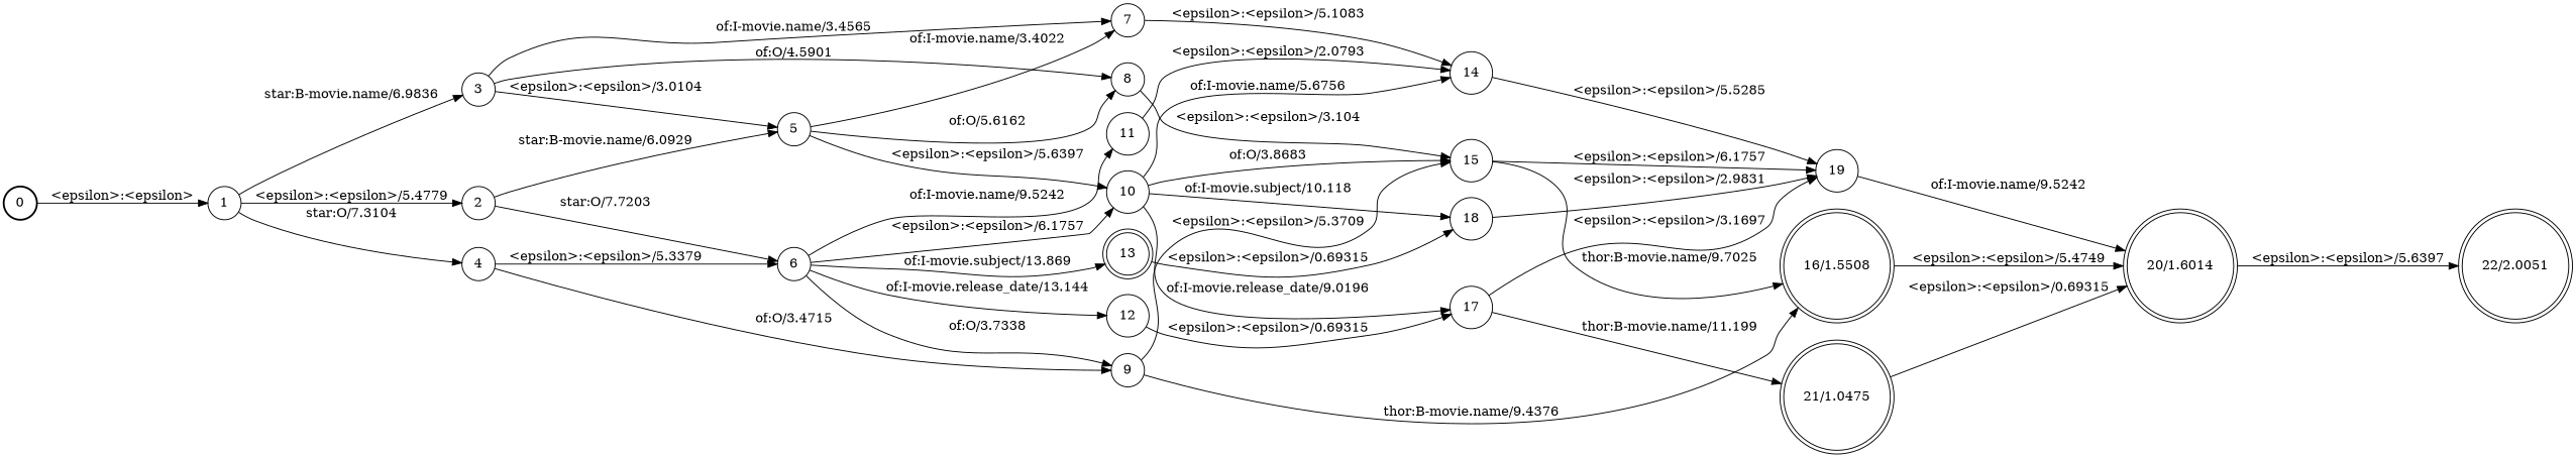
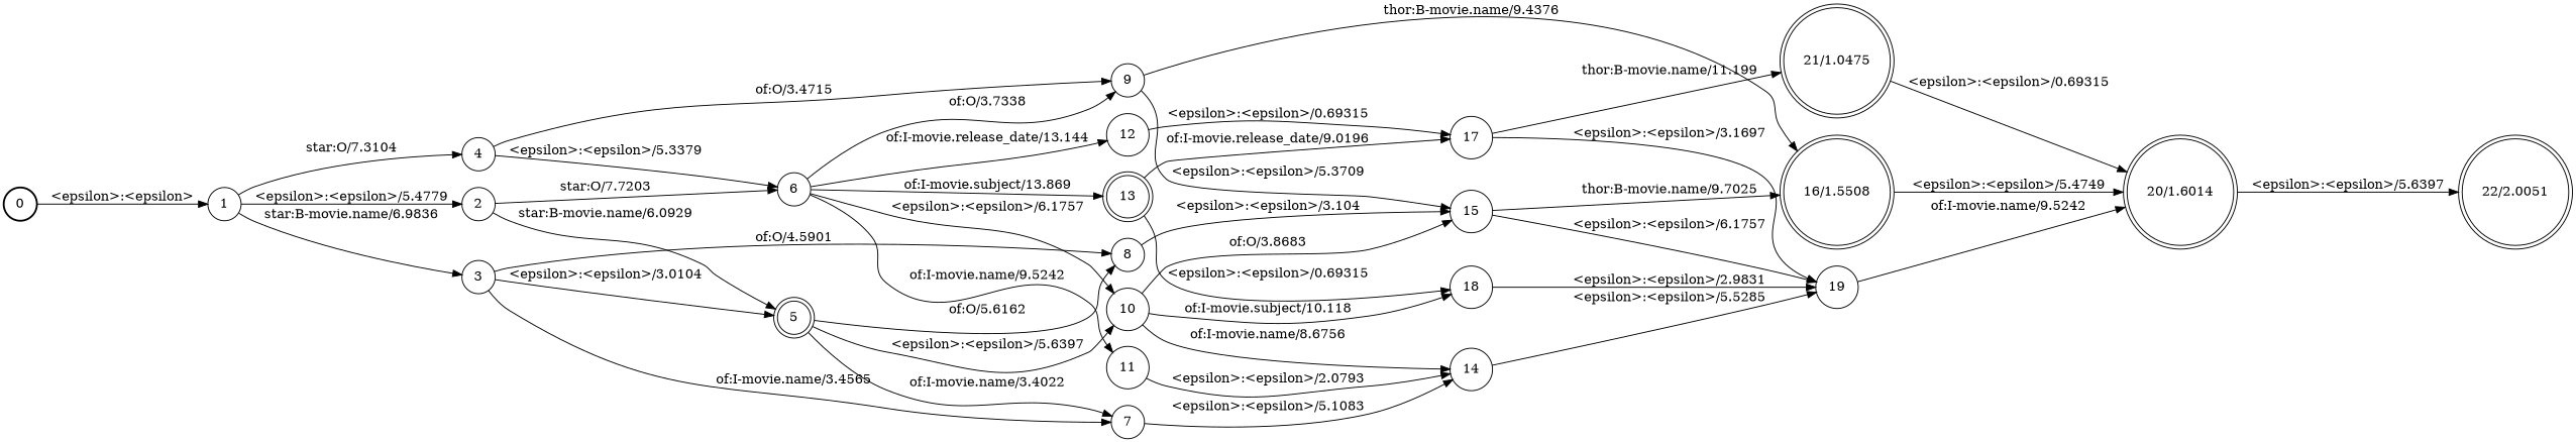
  digraph {
    nodesep=0.25
    rankdir=LR
    ranksep=0.4
    node [fontsize=14 shape=circle style=solid]
    edge [fontsize=14]
    n1 [label=0 style=bold]
    n2 [label=1]
    n3 [label=2]
    n4 [label=3]
    n5 [label=4]
-   n6 [label=5]
+   n6 [label=5 shape=doublecircle]
    n7 [label=6]
    n8 [label=7]
    n9 [label=8]
    n10 [label=9]
    n11 [label=10]
    n12 [label=11]
    n13 [label=12]
    n14 [label=13 shape=doublecircle]
    n15 [label=14]
    n16 [label=15]
    n17 [label="16/1.5508" shape=doublecircle]
    n18 [label=17]
    n19 [label=18]
    n20 [label=19]
    n21 [label="20/1.6014" shape=doublecircle]
    n22 [label="21/1.0475" shape=doublecircle]
    n23 [label="22/2.0051" shape=doublecircle]
    n1 -> n2 [label="<epsilon>:<epsilon>"]
    n2 -> n3 [label="<epsilon>:<epsilon>/5.4779"]
    n2 -> n4 [label="star:B-movie.name/6.9836"]
    n2 -> n5 [label="star:O/7.3104"]
    n3 -> n6 [label="star:B-movie.name/6.0929"]
    n3 -> n7 [label="star:O/7.7203"]
    n4 -> n6 [label="<epsilon>:<epsilon>/3.0104"]
    n4 -> n8 [label="of:I-movie.name/3.4565"]
    n4 -> n9 [label="of:O/4.5901"]
    n5 -> n7 [label="<epsilon>:<epsilon>/5.3379"]
    n5 -> n10 [label="of:O/3.4715"]
    n6 -> n8 [label="of:I-movie.name/3.4022"]
    n6 -> n9 [label="of:O/5.6162"]
    n6 -> n11 [label="<epsilon>:<epsilon>/5.6397"]
    n7 -> n10 [label="of:O/3.7338"]
    n7 -> n11 [label="<epsilon>:<epsilon>/6.1757"]
    n7 -> n12 [label="of:I-movie.name/9.5242"]
    n7 -> n13 [label="of:I-movie.release_date/13.144"]
    n7 -> n14 [label="of:I-movie.subject/13.869"]
    n8 -> n15 [label="<epsilon>:<epsilon>/5.1083"]
    n9 -> n16 [label="<epsilon>:<epsilon>/3.104"]
    n10 -> n16 [label="<epsilon>:<epsilon>/5.3709"]
    n10 -> n17 [label="thor:B-movie.name/9.4376"]
-   n11 -> n15 [label="of:I-movie.name/5.6756"]
+   n11 -> n15 [label="of:I-movie.name/8.6756"]
    n11 -> n16 [label="of:O/3.8683"]
-   n11 -> n18 [label="of:I-movie.release_date/9.0196"]
+   n14 -> n18 [label="of:I-movie.release_date/9.0196"]
    n11 -> n19 [label="of:I-movie.subject/10.118"]
    n12 -> n15 [label="<epsilon>:<epsilon>/2.0793"]
    n13 -> n18 [label="<epsilon>:<epsilon>/0.69315"]
    n14 -> n19 [label="<epsilon>:<epsilon>/0.69315"]
    n15 -> n20 [label="<epsilon>:<epsilon>/5.5285"]
    n16 -> n17 [label="thor:B-movie.name/9.7025"]
    n16 -> n20 [label="<epsilon>:<epsilon>/6.1757"]
    n17 -> n21 [label="<epsilon>:<epsilon>/5.4749"]
    n18 -> n20 [label="<epsilon>:<epsilon>/3.1697"]
    n18 -> n22 [label="thor:B-movie.name/11.199"]
    n19 -> n20 [label="<epsilon>:<epsilon>/2.9831"]
    n20 -> n21 [label="of:I-movie.name/9.5242"]
    n21 -> n23 [label="<epsilon>:<epsilon>/5.6397"]
    n22 -> n21 [label="<epsilon>:<epsilon>/0.69315"]
  }
